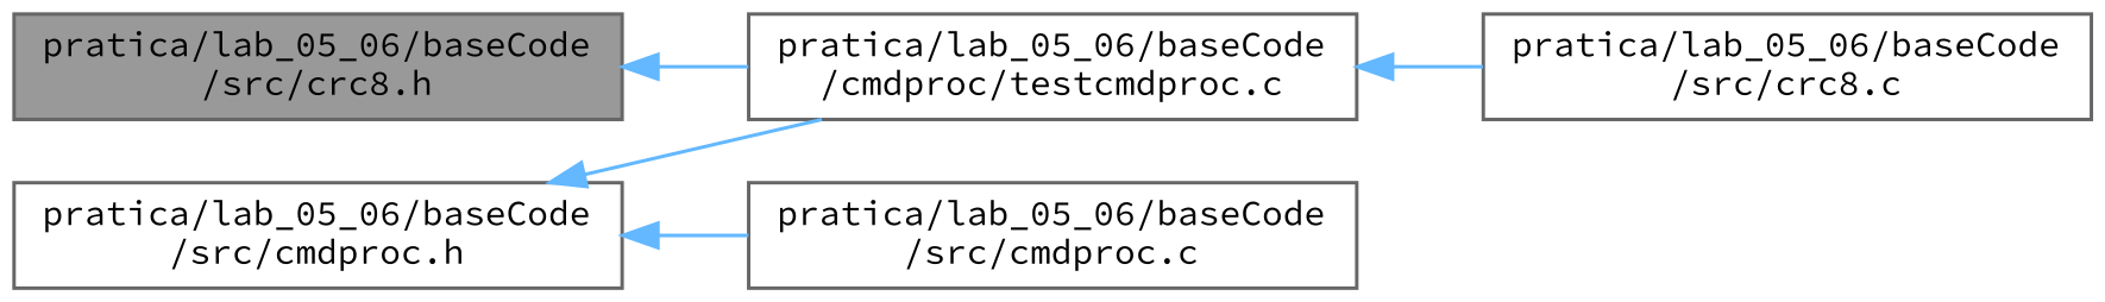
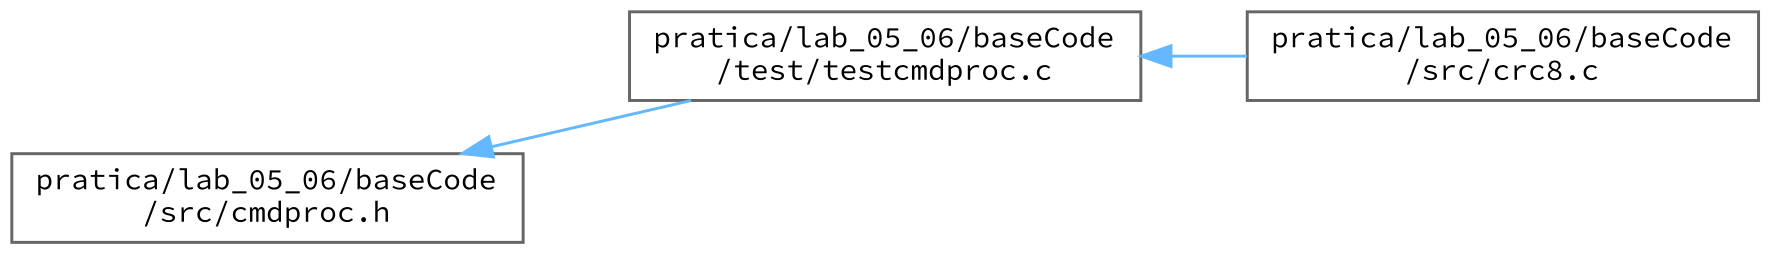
  digraph {
    fontname="Source Code Pro"
    rankdir=LR
    node [color=grey40 fillcolor=white fontname="Source Code Pro" fontsize=10 shape=box style=filled]
    edge [color=steelblue1 dir=back fontname="Source Code Pro" fontsize=10 labelfontname=Helvetica labelfontsize=10 style=solid]
-   n1 [color=gray40 fillcolor=grey60 fontcolor=black height=0.2 label="pratica/lab_05_06/baseCode\l/src/crc8.h" width=0.4]
-   n2 [height=0.2 label="pratica/lab_05_06/baseCode\l/cmdproc/testcmdproc.c" width=0.4]
+   n2 [height=0.2 label="pratica/lab_05_06/baseCode\l/test/testcmdproc.c" width=0.4]
    n3 [height=0.2 label="pratica/lab_05_06/baseCode\l/src/cmdproc.h" width=0.4]
-   n4 [height=0.2 label="pratica/lab_05_06/baseCode\l/src/cmdproc.c" width=0.4]
    n5 [height=0.2 label="pratica/lab_05_06/baseCode\l/src/crc8.c" width=0.4]
-   n1 -> n2
    n2 -> n5
    n3 -> n2
-   n3 -> n4
  }
